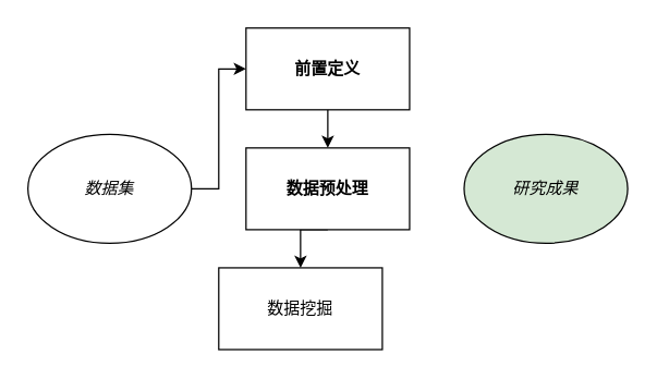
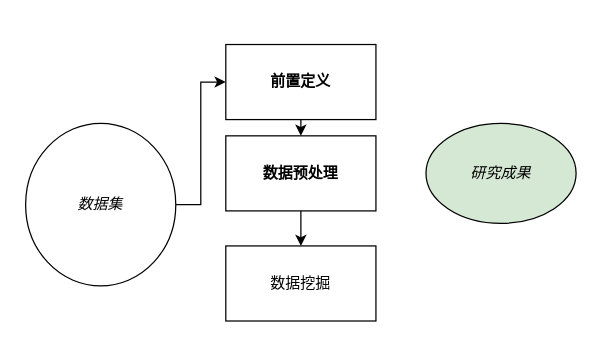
  <mxCell id="0" />
  <mxCell id="1" parent="0" />
  <mxCell id="2" style="edgeStyle=orthogonalEdgeStyle;rounded=0;orthogonalLoop=1;jettySize=auto;html=1;exitX=0.5;exitY=1;exitDx=0;exitDy=0;entryX=0.5;entryY=0;entryDx=0;entryDy=0;" edge="1" parent="1" source="3" target="5"><mxGeometry relative="1" as="geometry" /></mxCell>
- <mxCell id="3" value="&lt;b&gt;前置定义&lt;/b&gt;" style="rounded=0;whiteSpace=wrap;html=1;" vertex="1" parent="1"><mxGeometry x="180" y="20" width="120" height="60" as="geometry" /></mxCell>
+ <mxCell id="3" value="&lt;b&gt;前置定义&lt;/b&gt;" style="rounded=0;whiteSpace=wrap;html=1;" vertex="1" parent="1"><mxGeometry x="180" y="35" width="120" height="60" as="geometry" /></mxCell>
  <mxCell id="4" style="edgeStyle=orthogonalEdgeStyle;rounded=0;orthogonalLoop=1;jettySize=auto;html=1;exitX=0.5;exitY=1;exitDx=0;exitDy=0;entryX=0.5;entryY=0;entryDx=0;entryDy=0;" edge="1" parent="1" source="5" target="6"><mxGeometry relative="1" as="geometry" /></mxCell>
  <mxCell id="5" value="&lt;b&gt;数据预处理&lt;/b&gt;" style="rounded=0;whiteSpace=wrap;html=1;" vertex="1" parent="1"><mxGeometry x="180" y="108" width="120" height="60" as="geometry" /></mxCell>
- <mxCell id="6" value="数据挖掘" style="rounded=0;whiteSpace=wrap;html=1;" vertex="1" parent="1"><mxGeometry x="160" y="196" width="120" height="60" as="geometry" /></mxCell>
+ <mxCell id="6" value="数据挖掘" style="rounded=0;whiteSpace=wrap;html=1;" vertex="1" parent="1"><mxGeometry x="180" y="196" width="120" height="60" as="geometry" /></mxCell>
  <mxCell id="7" style="edgeStyle=orthogonalEdgeStyle;rounded=0;orthogonalLoop=1;jettySize=auto;html=1;exitX=1;exitY=0.5;exitDx=0;exitDy=0;entryX=0;entryY=0.5;entryDx=0;entryDy=0;" edge="1" parent="1" source="8" target="3"><mxGeometry relative="1" as="geometry" /></mxCell>
- <mxCell id="8" value="&lt;i&gt;数据集&lt;/i&gt;" style="ellipse;whiteSpace=wrap;html=1;" vertex="1" parent="1"><mxGeometry x="20" y="98" width="120" height="80" as="geometry" /></mxCell>
+ <mxCell id="8" value="&lt;i&gt;数据集&lt;/i&gt;" style="ellipse;whiteSpace=wrap;html=1;" vertex="1" parent="1"><mxGeometry x="20" y="98" width="120" height="130" as="geometry" /></mxCell>
  <mxCell id="9" value="&lt;i&gt;研究成果&lt;/i&gt;" style="ellipse;whiteSpace=wrap;html=1;fillColor=#d5e8d4;" vertex="1" parent="1"><mxGeometry x="340" y="98" width="120" height="80" as="geometry" /></mxCell>
